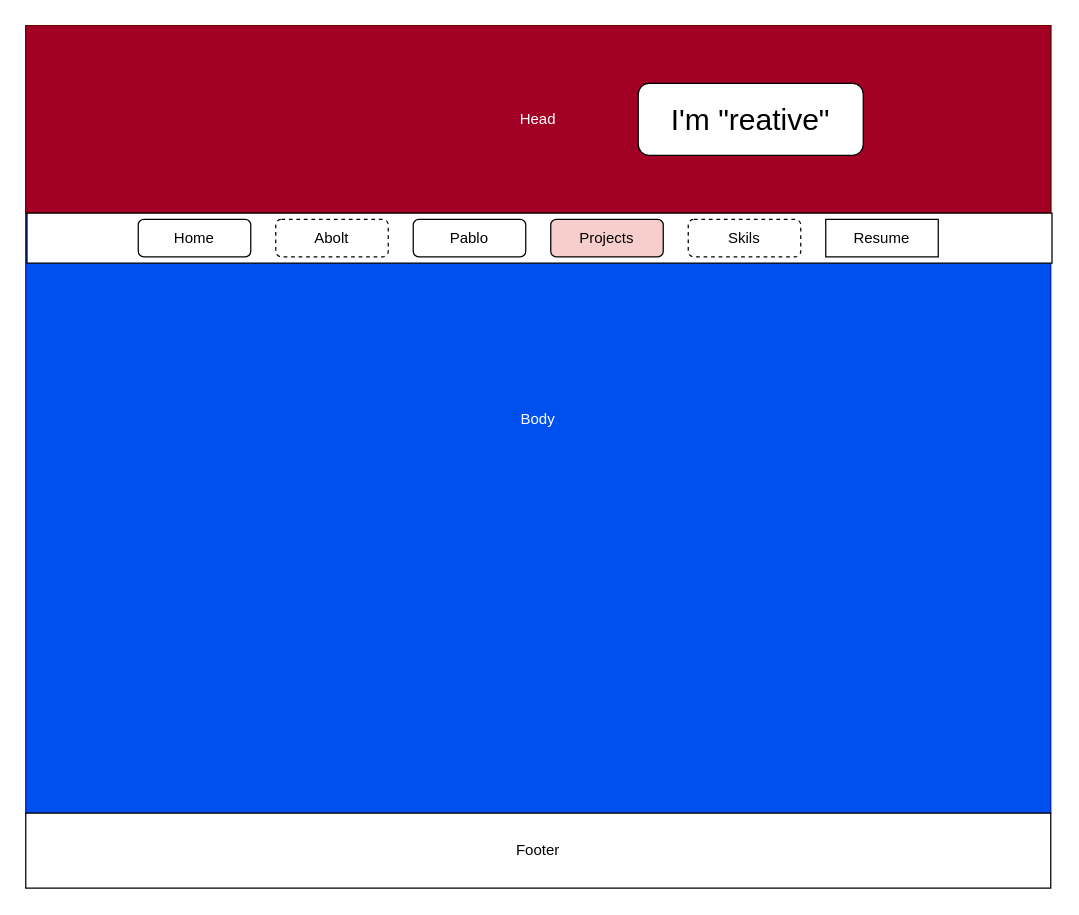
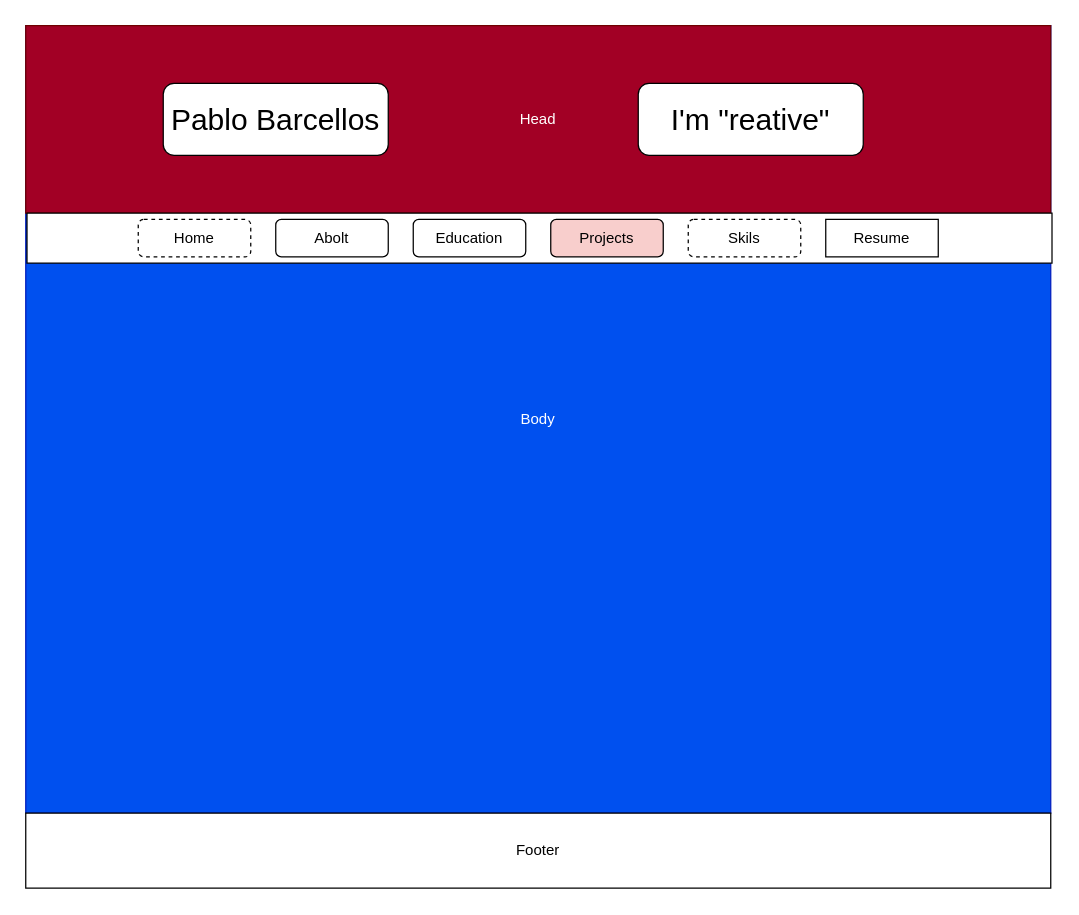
  <mxCell id="0" />
  <mxCell id="1" parent="0" />
  <mxCell id="2" value="Body" style="rounded=0;whiteSpace=wrap;html=1;fillColor=#0050ef;fontColor=#ffffff;strokeColor=#001DBC;" parent="1" vertex="1"><mxGeometry x="20" y="20" width="820" height="630" as="geometry" /></mxCell>
  <mxCell id="3" value="Head" style="rounded=0;whiteSpace=wrap;html=1;fillColor=#a20025;fontColor=#ffffff;strokeColor=#6F0000;" parent="1" vertex="1"><mxGeometry x="20" y="20" width="820" height="150" as="geometry" /></mxCell>
  <mxCell id="4" value="Footer" style="rounded=0;whiteSpace=wrap;html=1;" parent="1" vertex="1"><mxGeometry x="20" y="650" width="820" height="60" as="geometry" /></mxCell>
  <mxCell id="5" value="" style="rounded=0;whiteSpace=wrap;html=1;" parent="1" vertex="1"><mxGeometry x="21" y="170" width="820" height="40" as="geometry" /></mxCell>
- <mxCell id="6" value="Home" style="rounded=1;whiteSpace=wrap;html=1;" parent="1" vertex="1"><mxGeometry x="110" y="175" width="90" height="30" as="geometry" /></mxCell>
- <mxCell id="7" value="Abolt" style="rounded=1;whiteSpace=wrap;html=1;dashed=1;" parent="1" vertex="1"><mxGeometry x="220" y="175" width="90" height="30" as="geometry" /></mxCell>
- <mxCell id="8" value="Pablo" style="rounded=1;whiteSpace=wrap;html=1;" parent="1" vertex="1"><mxGeometry x="330" y="175" width="90" height="30" as="geometry" /></mxCell>
+ <mxCell id="6" value="Home" style="rounded=1;whiteSpace=wrap;html=1;dashed=1;" parent="1" vertex="1"><mxGeometry x="110" y="175" width="90" height="30" as="geometry" /></mxCell>
+ <mxCell id="7" value="Abolt" style="rounded=1;whiteSpace=wrap;html=1;" parent="1" vertex="1"><mxGeometry x="220" y="175" width="90" height="30" as="geometry" /></mxCell>
+ <mxCell id="8" value="Education" style="rounded=1;whiteSpace=wrap;html=1;" parent="1" vertex="1"><mxGeometry x="330" y="175" width="90" height="30" as="geometry" /></mxCell>
  <mxCell id="9" value="Projects" style="rounded=1;whiteSpace=wrap;html=1;fillColor=#f8cecc;" parent="1" vertex="1"><mxGeometry x="440" y="175" width="90" height="30" as="geometry" /></mxCell>
  <mxCell id="10" value="Skils" style="rounded=1;whiteSpace=wrap;html=1;dashed=1;" parent="1" vertex="1"><mxGeometry x="550" y="175" width="90" height="30" as="geometry" /></mxCell>
  <mxCell id="11" value="Resume" style="whiteSpace=wrap;html=1;rounded=0;" parent="1" vertex="1"><mxGeometry x="660" y="175" width="90" height="30" as="geometry" /></mxCell>
+ <mxCell id="12" value="&lt;p style=&quot;line-height: 100%; font-size: 24px;&quot;&gt;Pablo Barcellos&lt;/p&gt;" style="rounded=1;whiteSpace=wrap;html=1;" parent="1" vertex="1"><mxGeometry x="130" y="66.25" width="180" height="57.5" as="geometry" /></mxCell>
  <mxCell id="13" value="&lt;p style=&quot;line-height: 100%; font-size: 24px;&quot;&gt;I'm &quot;reative&quot;&lt;/p&gt;" style="rounded=1;whiteSpace=wrap;html=1;" parent="1" vertex="1"><mxGeometry x="510" y="66.25" width="180" height="57.5" as="geometry" /></mxCell>
